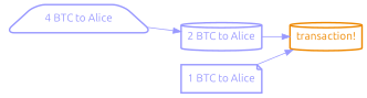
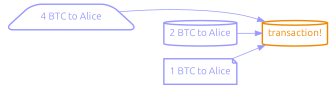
  digraph {
    fontname=Ubuntu
    rankdir=LR
    splines=spline
    node [color="#9999ff" fontcolor="#9999ff" fontname=Ubuntu shape=cylinder style="rounded,bold"]
    edge [color="#9999ff" fontname=Ubuntu]
    "transaction!" [color="#ee8800" fontcolor="#ee8800"]
    n2 [label="2 BTC to Alice"]
    "1 BTC to Alice" [shape=note]
    "4 BTC to Alice" [shape=trapezium]
    n2 -> "transaction!"
    "1 BTC to Alice" -> "transaction!"
-   "4 BTC to Alice" -> n2
+   "4 BTC to Alice" -> "transaction!"
  }
